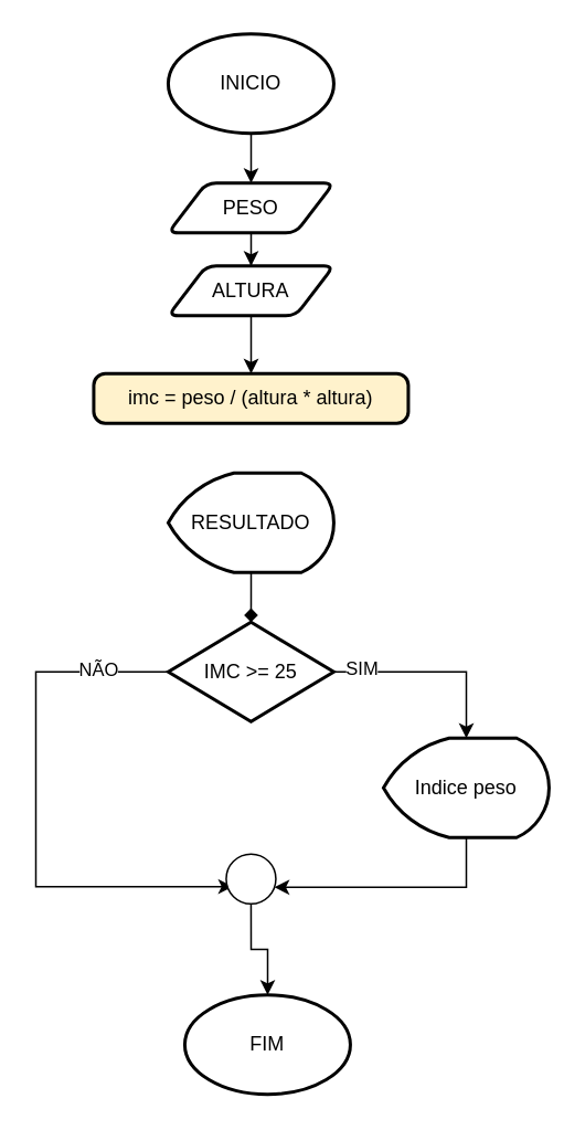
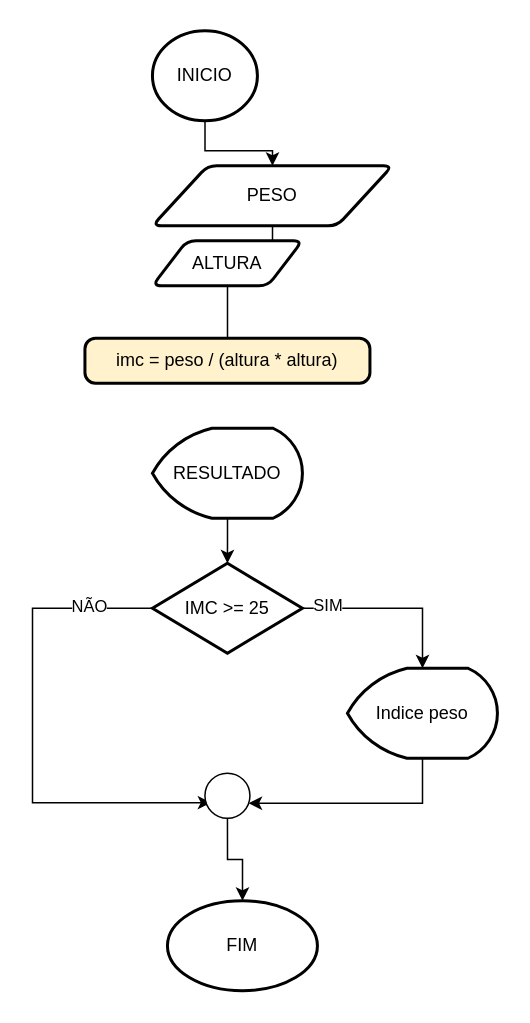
  <mxCell id="0" />
  <mxCell id="1" parent="0" />
  <mxCell id="2" style="edgeStyle=orthogonalEdgeStyle;rounded=0;orthogonalLoop=1;jettySize=auto;html=1;" edge="1" parent="1" source="3" target="6"><mxGeometry relative="1" as="geometry" /></mxCell>
- <mxCell id="3" value="INICIO" style="strokeWidth=2;html=1;shape=mxgraph.flowchart.start_1;whiteSpace=wrap;" vertex="1" parent="1"><mxGeometry x="100.96" y="20" width="100" height="60" as="geometry" /></mxCell>
+ <mxCell id="3" value="INICIO" style="strokeWidth=2;html=1;shape=mxgraph.flowchart.start_1;whiteSpace=wrap;" vertex="1" parent="1"><mxGeometry x="100.96" y="20" width="70" height="60" as="geometry" /></mxCell>
  <mxCell id="4" value="FIM" style="strokeWidth=2;html=1;shape=mxgraph.flowchart.start_1;whiteSpace=wrap;" vertex="1" parent="1"><mxGeometry x="110.96" y="600" width="100" height="60" as="geometry" /></mxCell>
  <mxCell id="5" style="edgeStyle=orthogonalEdgeStyle;rounded=0;orthogonalLoop=1;jettySize=auto;html=1;" edge="1" parent="1" source="6" target="8"><mxGeometry relative="1" as="geometry" /></mxCell>
- <mxCell id="6" value="PESO" style="shape=parallelogram;html=1;strokeWidth=2;perimeter=parallelogramPerimeter;whiteSpace=wrap;rounded=1;arcSize=12;size=0.23;" vertex="1" parent="1"><mxGeometry x="100.96" y="110" width="100" height="30" as="geometry" /></mxCell>
- <mxCell id="7" style="edgeStyle=orthogonalEdgeStyle;rounded=0;orthogonalLoop=1;jettySize=auto;html=1;" edge="1" parent="1" source="8" target="10"><mxGeometry relative="1" as="geometry"><mxPoint x="150.96" y="210" as="targetPoint" /></mxGeometry></mxCell>
+ <mxCell id="6" value="PESO" style="shape=parallelogram;html=1;strokeWidth=2;perimeter=parallelogramPerimeter;whiteSpace=wrap;rounded=1;arcSize=12;size=0.23;" vertex="1" parent="1"><mxGeometry x="100.96" y="110" width="160" height="40" as="geometry" /></mxCell>
+ <mxCell id="7" style="edgeStyle=orthogonalEdgeStyle;rounded=0;orthogonalLoop=1;jettySize=auto;html=1;endArrow=none;" edge="1" parent="1" source="8" target="10"><mxGeometry relative="1" as="geometry"><mxPoint x="150.96" y="210" as="targetPoint" /></mxGeometry></mxCell>
  <mxCell id="8" value="ALTURA" style="shape=parallelogram;html=1;strokeWidth=2;perimeter=parallelogramPerimeter;whiteSpace=wrap;rounded=1;arcSize=12;size=0.23;" vertex="1" parent="1"><mxGeometry x="100.96" y="160" width="100" height="30" as="geometry" /></mxCell>
  <mxCell id="9" style="edgeStyle=orthogonalEdgeStyle;rounded=0;orthogonalLoop=1;jettySize=auto;html=1;" edge="1" parent="1"><mxGeometry relative="1" as="geometry"><mxPoint x="161" y="295" as="targetPoint" /></mxGeometry></mxCell>
  <mxCell id="10" value="imc = peso / (altura * altura)" style="rounded=1;whiteSpace=wrap;html=1;absoluteArcSize=1;arcSize=14;strokeWidth=2;fillColor=#fff2cc;" vertex="1" parent="1"><mxGeometry x="55.96" y="225" width="190" height="30" as="geometry" /></mxCell>
  <mxCell id="11" value="RESULTADO" style="strokeWidth=2;html=1;shape=mxgraph.flowchart.display;whiteSpace=wrap;" vertex="1" parent="1"><mxGeometry x="100.96" y="285" width="100" height="60" as="geometry" /></mxCell>
  <mxCell id="12" style="edgeStyle=orthogonalEdgeStyle;rounded=0;orthogonalLoop=1;jettySize=auto;html=1;" edge="1" parent="1" source="16" target="19"><mxGeometry relative="1" as="geometry"><mxPoint x="270.96" y="445" as="targetPoint" /></mxGeometry></mxCell>
  <mxCell id="13" value="SIM" style="edgeLabel;html=1;align=center;verticalAlign=middle;resizable=0;points=[];" vertex="1" connectable="0" parent="12"><mxGeometry x="-0.722" y="3" relative="1" as="geometry"><mxPoint as="offset" /></mxGeometry></mxCell>
  <mxCell id="14" style="edgeStyle=orthogonalEdgeStyle;rounded=0;orthogonalLoop=1;jettySize=auto;html=1;entryX=0.14;entryY=0.653;entryDx=0;entryDy=0;entryPerimeter=0;" edge="1" parent="1" source="16" target="21"><mxGeometry relative="1" as="geometry"><Array as="points"><mxPoint x="20.96" y="405" /><mxPoint x="20.96" y="535" /></Array></mxGeometry></mxCell>
  <mxCell id="15" value="NÃO" style="edgeLabel;html=1;align=center;verticalAlign=middle;resizable=0;points=[];" vertex="1" connectable="0" parent="14"><mxGeometry x="-0.747" y="-2" relative="1" as="geometry"><mxPoint as="offset" /></mxGeometry></mxCell>
  <mxCell id="16" value="IMC &amp;gt;= 25" style="strokeWidth=2;html=1;shape=mxgraph.flowchart.decision;whiteSpace=wrap;" vertex="1" parent="1"><mxGeometry x="100.96" y="375" width="100" height="60" as="geometry" /></mxCell>
- <mxCell id="17" style="edgeStyle=orthogonalEdgeStyle;rounded=0;orthogonalLoop=1;jettySize=auto;html=1;entryX=0.5;entryY=0;entryDx=0;entryDy=0;entryPerimeter=0;endArrow=diamond;" edge="1" parent="1" source="11" target="16"><mxGeometry relative="1" as="geometry" /></mxCell>
+ <mxCell id="17" style="edgeStyle=orthogonalEdgeStyle;rounded=0;orthogonalLoop=1;jettySize=auto;html=1;entryX=0.5;entryY=0;entryDx=0;entryDy=0;entryPerimeter=0;" edge="1" parent="1" source="11" target="16"><mxGeometry relative="1" as="geometry" /></mxCell>
  <mxCell id="18" value="" style="edgeStyle=orthogonalEdgeStyle;rounded=0;orthogonalLoop=1;jettySize=auto;html=1;" edge="1" parent="1" source="19" target="21"><mxGeometry relative="1" as="geometry"><Array as="points"><mxPoint x="280.96" y="535" /></Array></mxGeometry></mxCell>
  <mxCell id="19" value="Indice peso" style="strokeWidth=2;html=1;shape=mxgraph.flowchart.display;whiteSpace=wrap;" vertex="1" parent="1"><mxGeometry x="230.96" y="445" width="100" height="60" as="geometry" /></mxCell>
  <mxCell id="20" style="edgeStyle=orthogonalEdgeStyle;rounded=0;orthogonalLoop=1;jettySize=auto;html=1;" edge="1" parent="1" source="21" target="4"><mxGeometry relative="1" as="geometry" /></mxCell>
  <mxCell id="21" value="" style="ellipse;whiteSpace=wrap;html=1;strokeWidth=1;" vertex="1" parent="1"><mxGeometry x="135.96" y="515" width="30" height="30" as="geometry" /></mxCell>
